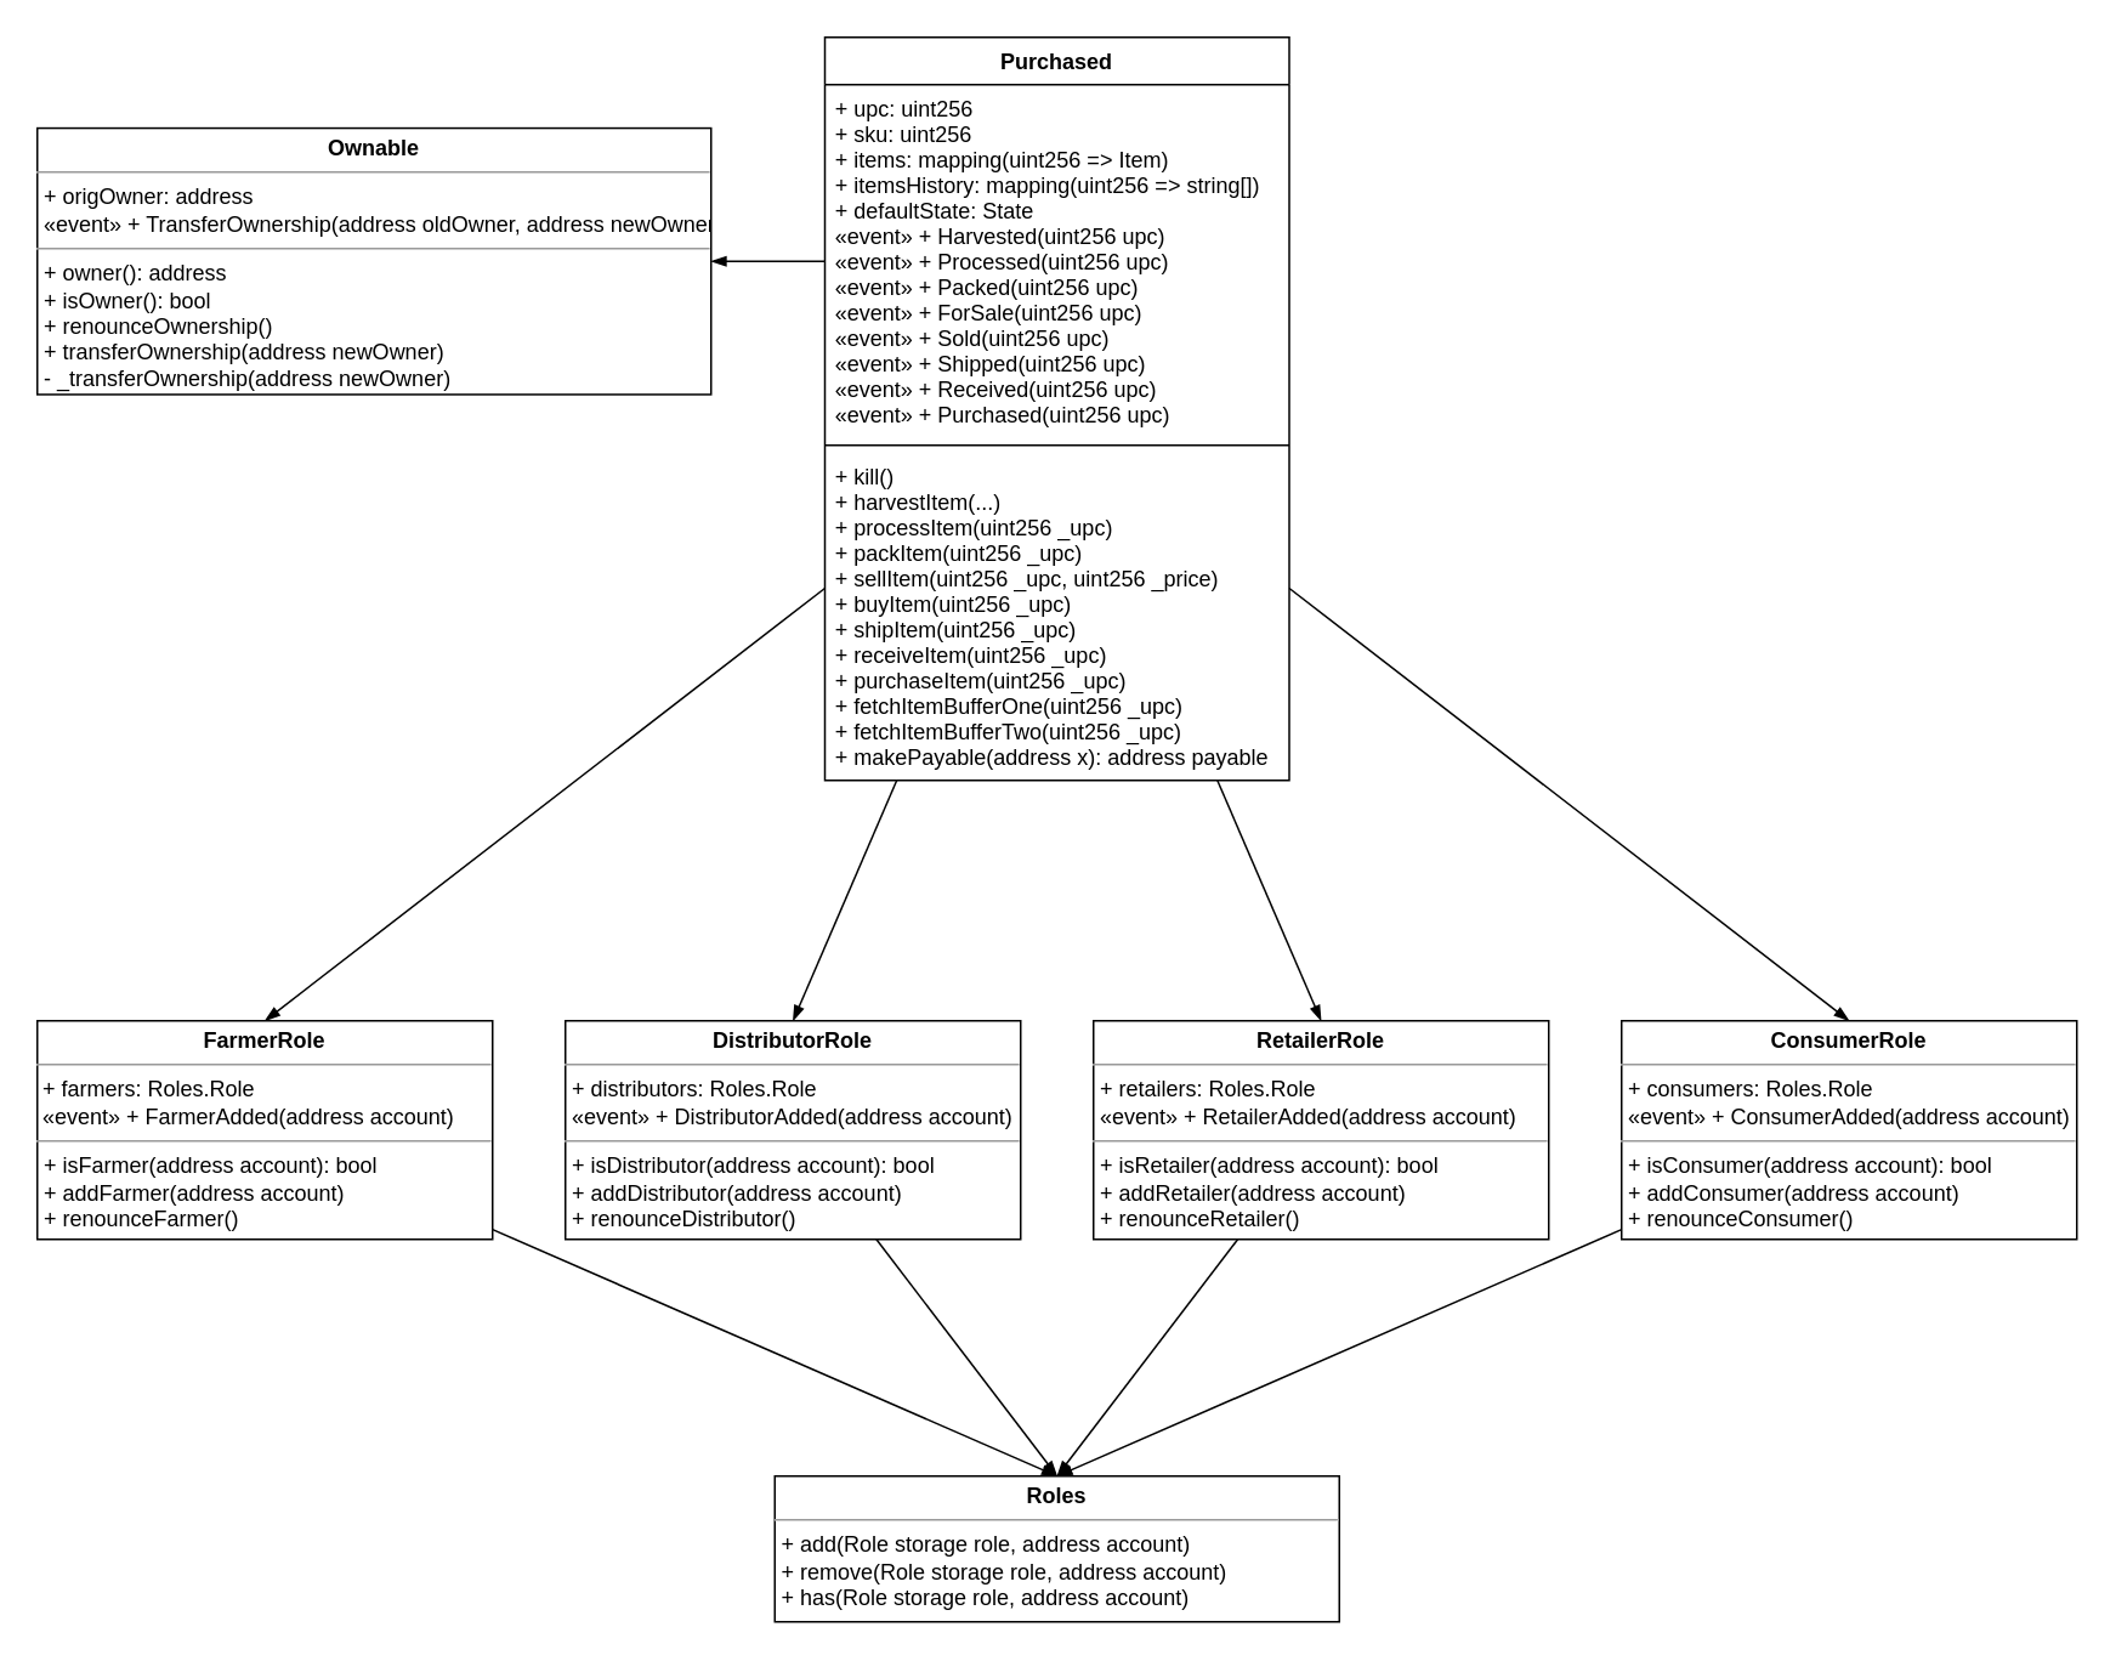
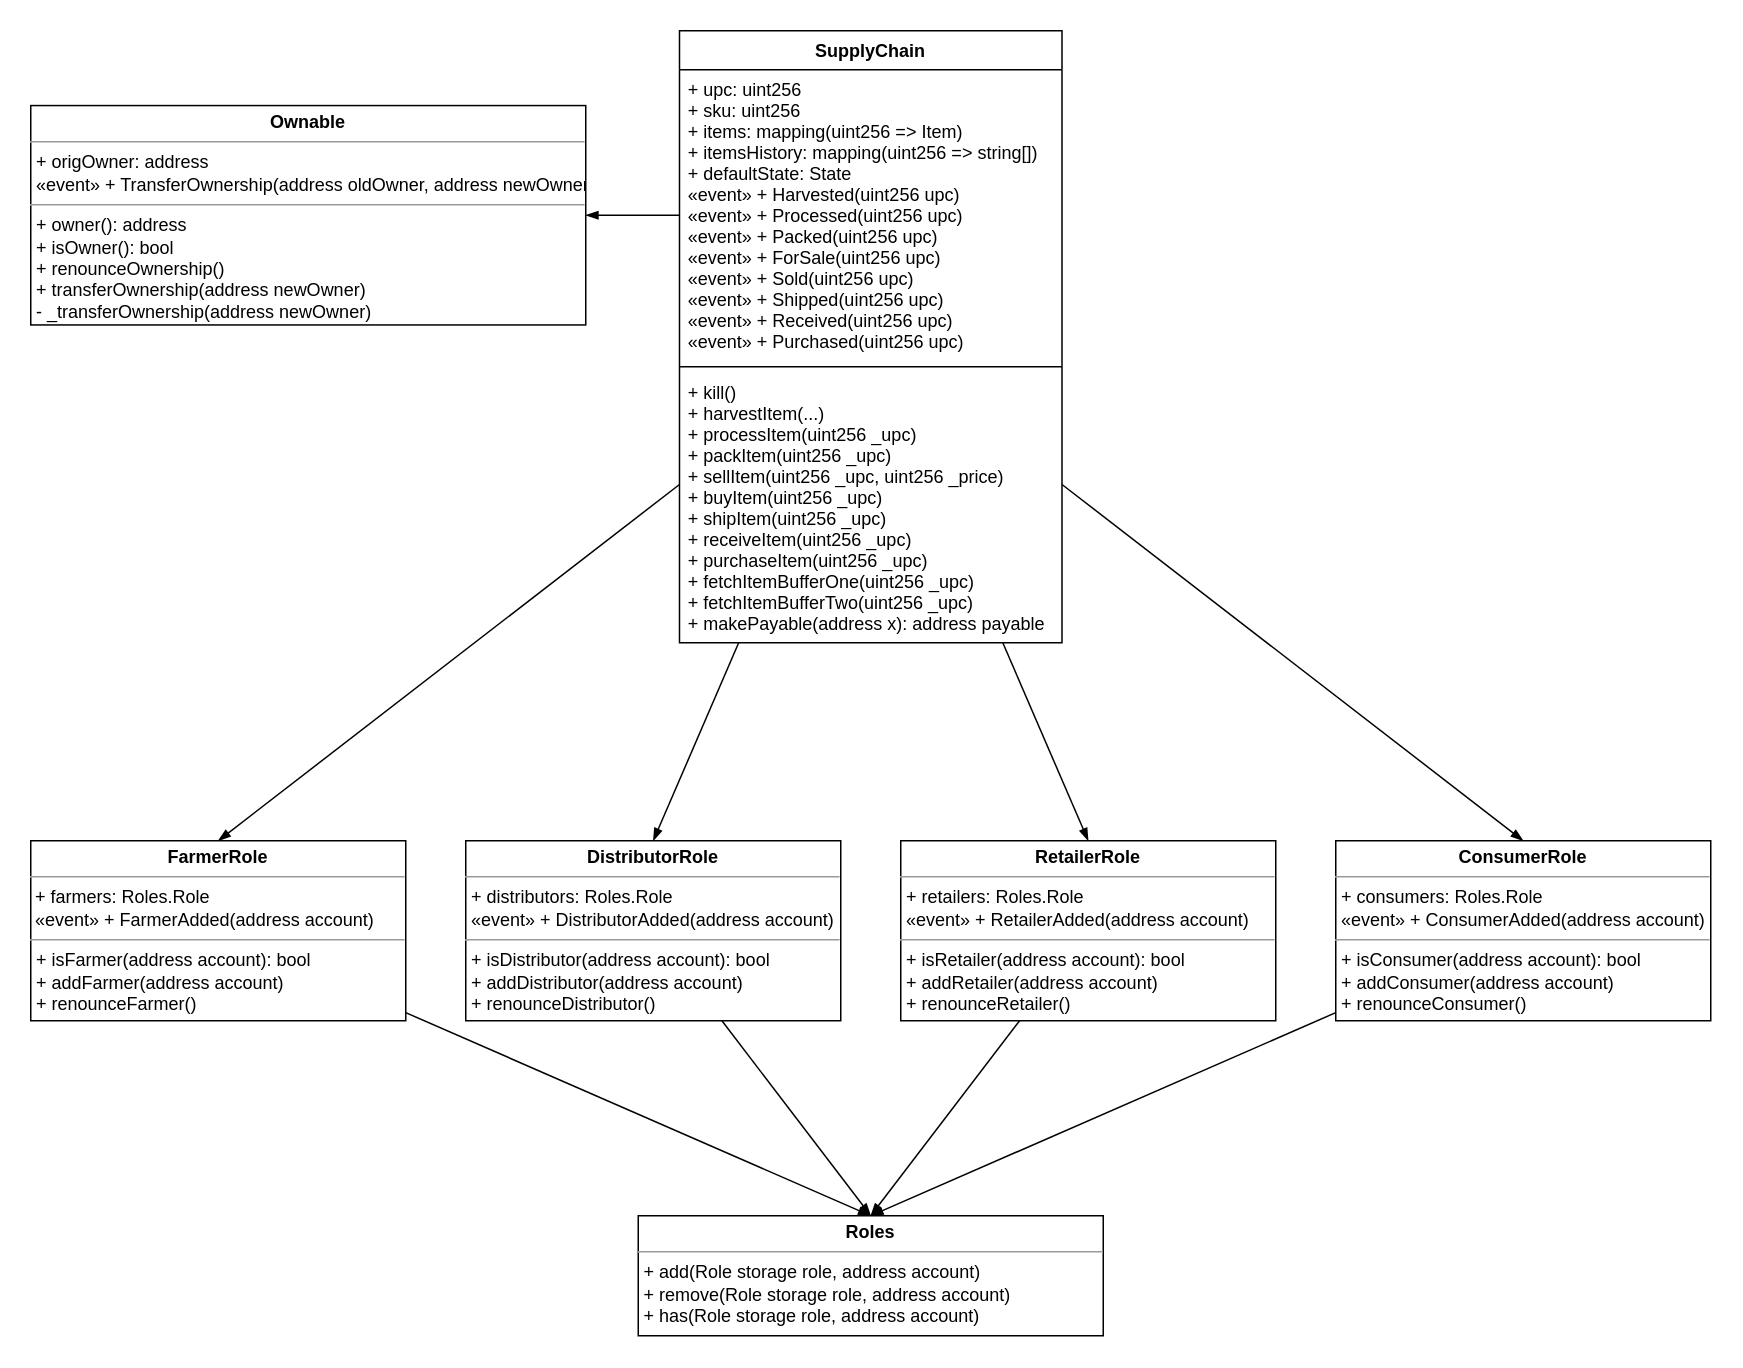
  <mxCell id="0" />
  <mxCell id="1" parent="0" />
  <mxCell id="2" style="edgeStyle=orthogonalEdgeStyle;rounded=0;orthogonalLoop=1;jettySize=auto;html=1;entryX=0;entryY=0.5;entryDx=0;entryDy=0;endArrow=blockThin;endFill=1;" edge="1" parent="1"><mxGeometry relative="1" as="geometry"><mxPoint x="470" y="150" as="sourcePoint" /></mxGeometry></mxCell>
  <mxCell id="3" style="rounded=0;orthogonalLoop=1;jettySize=auto;html=1;entryX=0.5;entryY=0;entryDx=0;entryDy=0;endArrow=blockThin;endFill=1;" edge="1" parent="1" source="7" target="17"><mxGeometry relative="1" as="geometry" /></mxCell>
  <mxCell id="4" style="rounded=0;orthogonalLoop=1;jettySize=auto;html=1;entryX=0.5;entryY=0;entryDx=0;entryDy=0;endArrow=blockThin;endFill=1;" edge="1" parent="1" source="7" target="15"><mxGeometry relative="1" as="geometry" /></mxCell>
  <mxCell id="5" style="rounded=0;orthogonalLoop=1;jettySize=auto;html=1;entryX=0.5;entryY=0;entryDx=0;entryDy=0;endArrow=blockThin;endFill=1;" edge="1" parent="1" source="7" target="19"><mxGeometry relative="1" as="geometry" /></mxCell>
  <mxCell id="6" style="rounded=0;orthogonalLoop=1;jettySize=auto;html=1;entryX=0.5;entryY=0;entryDx=0;entryDy=0;endArrow=blockThin;endFill=1;" edge="1" parent="1" source="7" target="13"><mxGeometry relative="1" as="geometry" /></mxCell>
- <mxCell id="7" value="Purchased" style="swimlane;fontStyle=1;align=center;verticalAlign=top;childLayout=stackLayout;horizontal=1;startSize=26;horizontalStack=0;resizeParent=1;resizeParentMax=0;resizeLast=0;collapsible=1;marginBottom=0;" vertex="1" parent="1"><mxGeometry x="452.5" y="20" width="255" height="408" as="geometry" /></mxCell>
+ <mxCell id="7" value="SupplyChain" style="swimlane;fontStyle=1;align=center;verticalAlign=top;childLayout=stackLayout;horizontal=1;startSize=26;horizontalStack=0;resizeParent=1;resizeParentMax=0;resizeLast=0;collapsible=1;marginBottom=0;" vertex="1" parent="1"><mxGeometry x="452.5" y="20" width="255" height="408" as="geometry" /></mxCell>
  <mxCell id="8" value="+ upc: uint256&#10;+ sku: uint256&#10;+ items: mapping(uint256 =&gt; Item)&#10;+ itemsHistory: mapping(uint256 =&gt; string[])&#10;+ defaultState: State&#10;«event» + Harvested(uint256 upc)&#10;«event» + Processed(uint256 upc)&#10;«event» + Packed(uint256 upc)&#10;«event» + ForSale(uint256 upc)&#10;«event» + Sold(uint256 upc)&#10;«event» + Shipped(uint256 upc)&#10;«event» + Received(uint256 upc)&#10;«event» + Purchased(uint256 upc)" style="text;strokeColor=none;fillColor=none;align=left;verticalAlign=top;spacingLeft=4;spacingRight=4;overflow=hidden;rotatable=0;points=[[0,0.5],[1,0.5]];portConstraint=eastwest;" vertex="1" parent="7"><mxGeometry y="26" width="255" height="194" as="geometry" /></mxCell>
  <mxCell id="9" value="" style="line;strokeWidth=1;fillColor=none;align=left;verticalAlign=middle;spacingTop=-1;spacingLeft=3;spacingRight=3;rotatable=0;labelPosition=right;points=[];portConstraint=eastwest;" vertex="1" parent="7"><mxGeometry y="220" width="255" height="8" as="geometry" /></mxCell>
  <mxCell id="10" value="+ kill()&#10;+ harvestItem(...)&#10;+ processItem(uint256 _upc)&#10;+ packItem(uint256 _upc)&#10;+ sellItem(uint256 _upc, uint256 _price)&#10;+ buyItem(uint256 _upc)&#10;+ shipItem(uint256 _upc)&#10;+ receiveItem(uint256 _upc)&#10;+ purchaseItem(uint256 _upc)&#10;+ fetchItemBufferOne(uint256 _upc)&#10;+ fetchItemBufferTwo(uint256 _upc)&#10;+ makePayable(address x): address payable" style="text;strokeColor=none;fillColor=none;align=left;verticalAlign=top;spacingLeft=4;spacingRight=4;overflow=hidden;rotatable=0;points=[[0,0.5],[1,0.5]];portConstraint=eastwest;" vertex="1" parent="7"><mxGeometry y="228" width="255" height="180" as="geometry" /></mxCell>
  <mxCell id="11" value="&lt;p style=&quot;margin: 0px ; margin-top: 4px ; text-align: center&quot;&gt;&lt;b&gt;Ownable&lt;/b&gt;&lt;br&gt;&lt;/p&gt;&lt;hr size=&quot;1&quot;&gt;&lt;p style=&quot;margin: 0px ; margin-left: 4px&quot;&gt;+ origOwner: address&lt;br&gt;«event»&amp;nbsp;&lt;span&gt;+ TransferOwnership(address oldOwner, address newOwner)&lt;/span&gt;&lt;/p&gt;&lt;hr size=&quot;1&quot;&gt;&lt;p style=&quot;margin: 0px ; margin-left: 4px&quot;&gt;+ owner(): address&lt;/p&gt;&lt;p style=&quot;margin: 0px ; margin-left: 4px&quot;&gt;+&amp;nbsp;isOwner(): bool&lt;/p&gt;&lt;p style=&quot;margin: 0px ; margin-left: 4px&quot;&gt;+&amp;nbsp;renounceOwnership()&lt;/p&gt;&lt;p style=&quot;margin: 0px ; margin-left: 4px&quot;&gt;+&amp;nbsp;transferOwnership(address newOwner)&lt;/p&gt;&lt;p style=&quot;margin: 0px ; margin-left: 4px&quot;&gt;-&amp;nbsp;_transferOwnership(address newOwner)&lt;/p&gt;" style="verticalAlign=top;align=left;overflow=fill;fontSize=12;fontFamily=Helvetica;html=1;" vertex="1" parent="1"><mxGeometry x="20" y="69.88" width="370" height="146.25" as="geometry" /></mxCell>
  <mxCell id="12" style="edgeStyle=none;rounded=0;orthogonalLoop=1;jettySize=auto;html=1;endArrow=blockThin;endFill=1;entryX=0.5;entryY=0;entryDx=0;entryDy=0;" edge="1" parent="1" source="13" target="20"><mxGeometry relative="1" as="geometry"><mxPoint x="480" y="750" as="targetPoint" /></mxGeometry></mxCell>
  <mxCell id="13" value="&lt;p style=&quot;margin: 0px ; margin-top: 4px ; text-align: center&quot;&gt;&lt;b&gt;ConsumerRole&lt;/b&gt;&lt;br&gt;&lt;/p&gt;&lt;hr size=&quot;1&quot;&gt;&lt;p style=&quot;margin: 0px ; margin-left: 4px&quot;&gt;+ consumers: Roles.Role&lt;/p&gt;&lt;p style=&quot;margin: 0px ; margin-left: 4px&quot;&gt;«event» + ConsumerAdded(address account)&lt;br&gt;&lt;/p&gt;&lt;hr size=&quot;1&quot;&gt;&lt;p style=&quot;margin: 0px ; margin-left: 4px&quot;&gt;+ isConsumer(address account): bool&lt;/p&gt;&lt;p style=&quot;margin: 0px ; margin-left: 4px&quot;&gt;+&amp;nbsp;addConsumer(address account)&lt;/p&gt;&lt;p style=&quot;margin: 0px ; margin-left: 4px&quot;&gt;+&amp;nbsp;renounceConsumer()&lt;/p&gt;" style="verticalAlign=top;align=left;overflow=fill;fontSize=12;fontFamily=Helvetica;html=1;" vertex="1" parent="1"><mxGeometry x="890" y="560" width="250" height="120" as="geometry" /></mxCell>
  <mxCell id="14" style="edgeStyle=none;rounded=0;orthogonalLoop=1;jettySize=auto;html=1;endArrow=blockThin;endFill=1;entryX=0.5;entryY=0;entryDx=0;entryDy=0;" edge="1" parent="1" source="15" target="20"><mxGeometry relative="1" as="geometry"><mxPoint x="480" y="750" as="targetPoint" /></mxGeometry></mxCell>
  <mxCell id="15" value="&lt;p style=&quot;margin: 0px ; margin-top: 4px ; text-align: center&quot;&gt;&lt;b&gt;DistributorRole&lt;/b&gt;&lt;br&gt;&lt;/p&gt;&lt;hr size=&quot;1&quot;&gt;&lt;p style=&quot;margin: 0px ; margin-left: 4px&quot;&gt;+ distributors: Roles.Role&lt;/p&gt;&lt;p style=&quot;margin: 0px ; margin-left: 4px&quot;&gt;«event» + DistributorAdded(address account)&lt;br&gt;&lt;/p&gt;&lt;hr size=&quot;1&quot;&gt;&lt;p style=&quot;margin: 0px ; margin-left: 4px&quot;&gt;+ isDistributor(address account): bool&lt;/p&gt;&lt;p style=&quot;margin: 0px ; margin-left: 4px&quot;&gt;+&amp;nbsp;addDistributor(address account)&lt;/p&gt;&lt;p style=&quot;margin: 0px ; margin-left: 4px&quot;&gt;+&amp;nbsp;renounceDistributor()&lt;/p&gt;" style="verticalAlign=top;align=left;overflow=fill;fontSize=12;fontFamily=Helvetica;html=1;" vertex="1" parent="1"><mxGeometry x="310" y="560" width="250" height="120" as="geometry" /></mxCell>
  <mxCell id="16" style="edgeStyle=none;rounded=0;orthogonalLoop=1;jettySize=auto;html=1;entryX=0.5;entryY=0;entryDx=0;entryDy=0;endArrow=blockThin;endFill=1;" edge="1" parent="1" source="17" target="20"><mxGeometry relative="1" as="geometry" /></mxCell>
  <mxCell id="17" value="&lt;p style=&quot;margin: 0px ; margin-top: 4px ; text-align: center&quot;&gt;&lt;b&gt;FarmerRole&lt;/b&gt;&lt;br&gt;&lt;/p&gt;&lt;hr size=&quot;1&quot;&gt;&lt;p style=&quot;margin: 0px ; margin-left: 4px&quot;&gt;&lt;/p&gt;&amp;nbsp;+ farmers: Roles.Role&lt;br&gt;&amp;nbsp;«event»&amp;nbsp;+&amp;nbsp;FarmerAdded(address account)&lt;br&gt;&lt;hr size=&quot;1&quot;&gt;&lt;p style=&quot;margin: 0px ; margin-left: 4px&quot;&gt;+ isFarmer(address account): bool&lt;/p&gt;&lt;p style=&quot;margin: 0px ; margin-left: 4px&quot;&gt;+&amp;nbsp;addFarmer(address account)&lt;/p&gt;&lt;p style=&quot;margin: 0px ; margin-left: 4px&quot;&gt;+&amp;nbsp;renounceFarmer()&lt;/p&gt;" style="verticalAlign=top;align=left;overflow=fill;fontSize=12;fontFamily=Helvetica;html=1;" vertex="1" parent="1"><mxGeometry x="20" y="560" width="250" height="120" as="geometry" /></mxCell>
  <mxCell id="18" style="edgeStyle=none;rounded=0;orthogonalLoop=1;jettySize=auto;html=1;endArrow=blockThin;endFill=1;entryX=0.5;entryY=0;entryDx=0;entryDy=0;" edge="1" parent="1" source="19" target="20"><mxGeometry relative="1" as="geometry"><mxPoint x="480" y="750" as="targetPoint" /></mxGeometry></mxCell>
  <mxCell id="19" value="&lt;p style=&quot;margin: 0px ; margin-top: 4px ; text-align: center&quot;&gt;&lt;b&gt;RetailerRole&lt;/b&gt;&lt;br&gt;&lt;/p&gt;&lt;hr size=&quot;1&quot;&gt;&lt;p style=&quot;margin: 0px ; margin-left: 4px&quot;&gt;+ retailers: Roles.Role&lt;/p&gt;&lt;p style=&quot;margin: 0px ; margin-left: 4px&quot;&gt;«event» + RetailerAdded(address account)&lt;/p&gt;&lt;hr size=&quot;1&quot;&gt;&lt;p style=&quot;margin: 0px ; margin-left: 4px&quot;&gt;+ isRetailer(address account): bool&lt;/p&gt;&lt;p style=&quot;margin: 0px ; margin-left: 4px&quot;&gt;+&amp;nbsp;addRetailer(address account)&lt;/p&gt;&lt;p style=&quot;margin: 0px ; margin-left: 4px&quot;&gt;+&amp;nbsp;renounceRetailer()&lt;/p&gt;" style="verticalAlign=top;align=left;overflow=fill;fontSize=12;fontFamily=Helvetica;html=1;" vertex="1" parent="1"><mxGeometry x="600" y="560" width="250" height="120" as="geometry" /></mxCell>
  <mxCell id="20" value="&lt;p style=&quot;margin: 0px ; margin-top: 4px ; text-align: center&quot;&gt;&lt;b&gt;Roles&lt;/b&gt;&lt;br&gt;&lt;/p&gt;&lt;hr size=&quot;1&quot;&gt;&lt;p style=&quot;margin: 0px ; margin-left: 4px&quot;&gt;&lt;span&gt;+ add(Role storage role, address account)&lt;/span&gt;&lt;br&gt;&lt;/p&gt;&lt;p style=&quot;margin: 0px 0px 0px 4px&quot;&gt;+ remove(Role storage role, address account)&lt;/p&gt;&lt;p style=&quot;margin: 0px 0px 0px 4px&quot;&gt;&lt;span&gt;+ has(Role storage role, address account)&lt;/span&gt;&lt;/p&gt;" style="verticalAlign=top;align=left;overflow=fill;fontSize=12;fontFamily=Helvetica;html=1;" vertex="1" parent="1"><mxGeometry x="425" y="810" width="310" height="80" as="geometry" /></mxCell>
  <mxCell id="21" style="edgeStyle=orthogonalEdgeStyle;rounded=0;orthogonalLoop=1;jettySize=auto;html=1;entryX=1;entryY=0.5;entryDx=0;entryDy=0;endArrow=blockThin;endFill=1;" edge="1" parent="1" source="8" target="11"><mxGeometry relative="1" as="geometry" /></mxCell>
